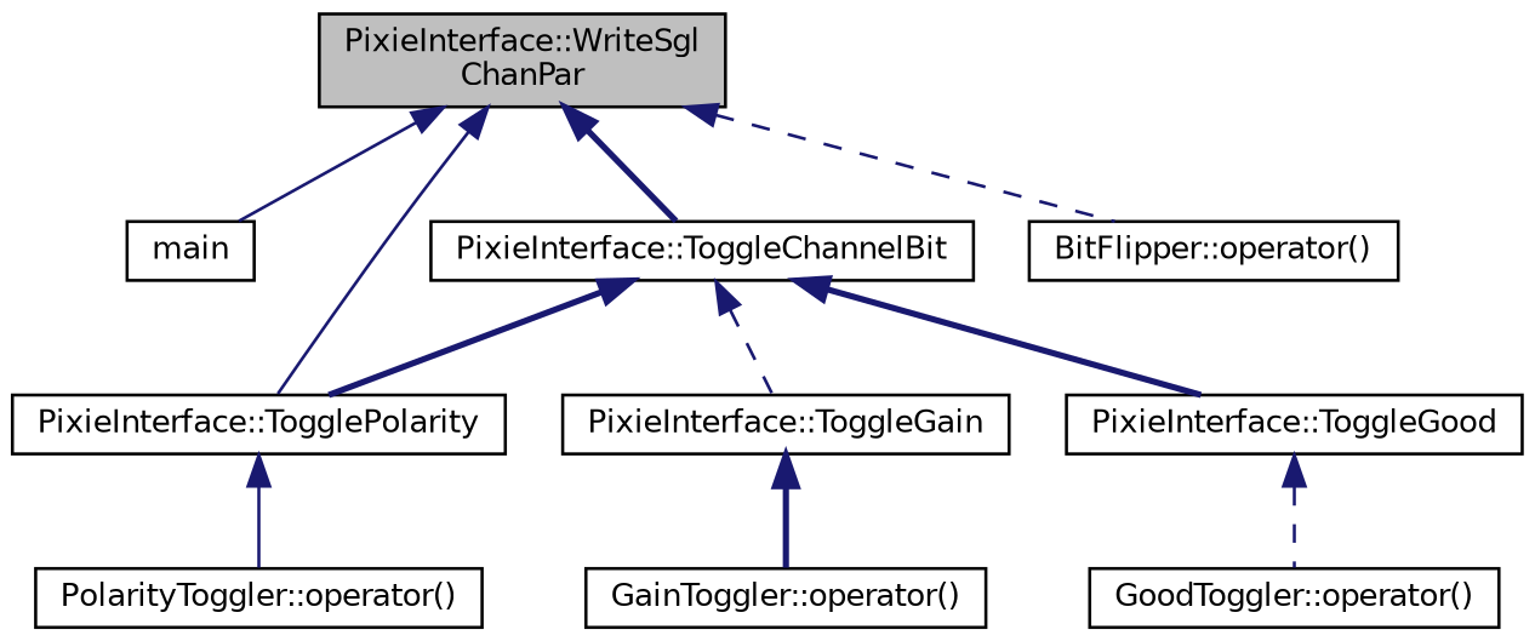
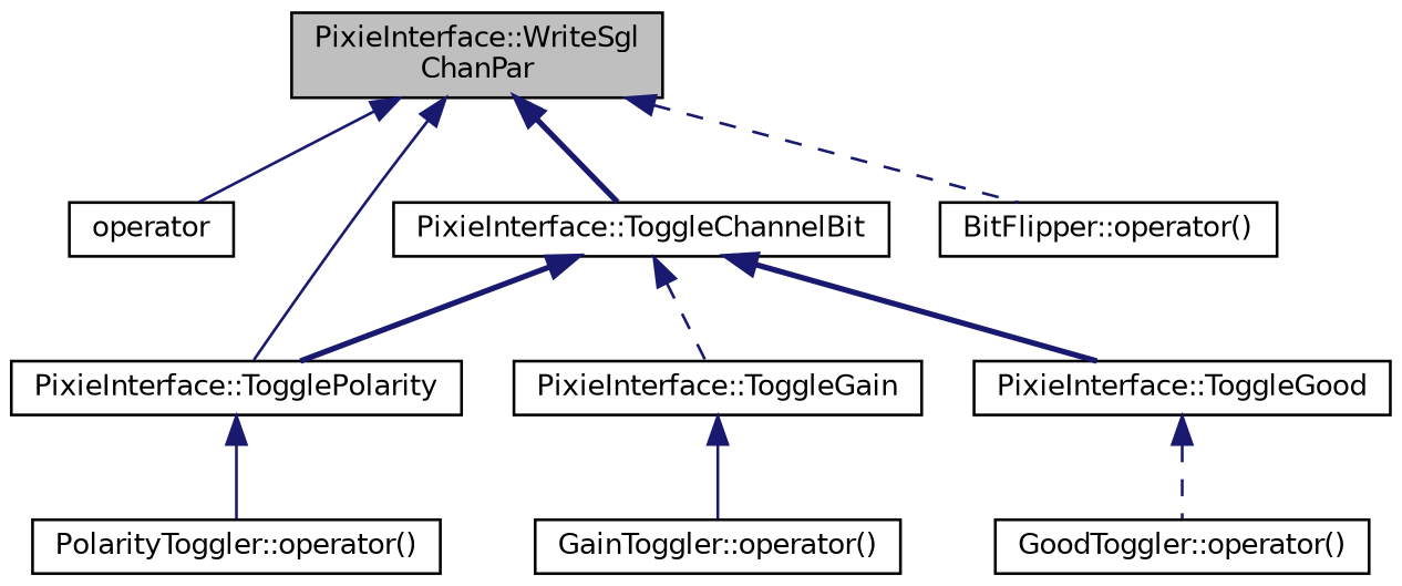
  digraph {
    rankdir=TB
    node [color=black fillcolor=white fontname=Helvetica fontsize=10 shape=record style=filled]
    edge [color=midnightblue dir=back fontname=Helvetica fontsize=10 labelfontname=Helvetica labelfontsize=10 style=bold]
    n1 [fillcolor=grey75 fontcolor=black height=0.2 label="PixieInterface::WriteSgl\lChanPar" width=0.4]
-   n2 [height=0.2 label=main width=0.4]
+   n2 [height=0.2 label=operator width=0.4]
    n3 [height=0.2 label="PixieInterface::TogglePolarity" width=0.4]
    n4 [height=0.2 label="PixieInterface::ToggleChannelBit" width=0.4]
    n5 [height=0.2 label="BitFlipper::operator()" width=0.4]
    n6 [height=0.2 label="PolarityToggler::operator()" width=0.4]
    n7 [height=0.2 label="PixieInterface::ToggleGain" width=0.4]
    n8 [height=0.2 label="PixieInterface::ToggleGood" width=0.4]
    n9 [height=0.2 label="GainToggler::operator()" width=0.4]
    n10 [height=0.2 label="GoodToggler::operator()" width=0.4]
    n1 -> n2 [style=solid]
    n1 -> n3 [style=solid]
    n1 -> n4
    n1 -> n5 [style=dashed]
    n3 -> n6 [style=solid]
    n4 -> n3
    n4 -> n7 [style=dashed]
    n4 -> n8
-   n7 -> n9
+   n7 -> n9 [style=solid]
    n8 -> n10 [style=dashed]
  }
